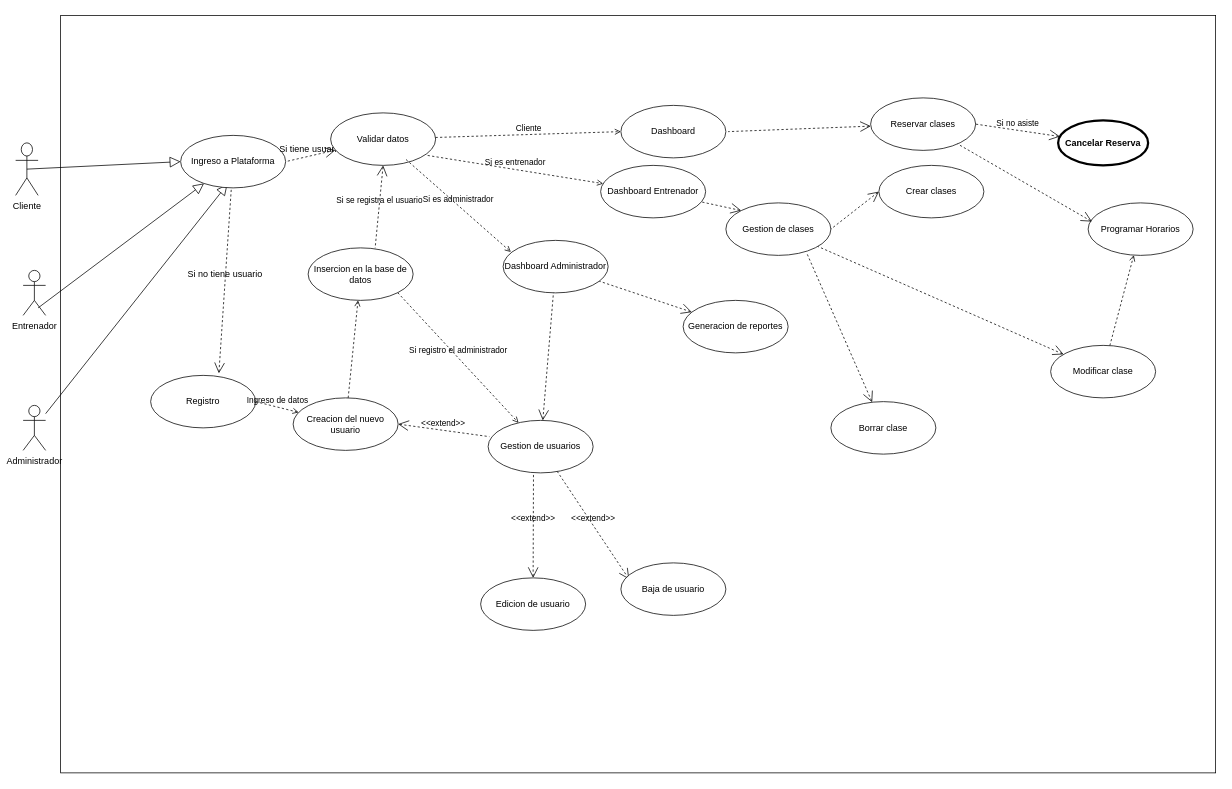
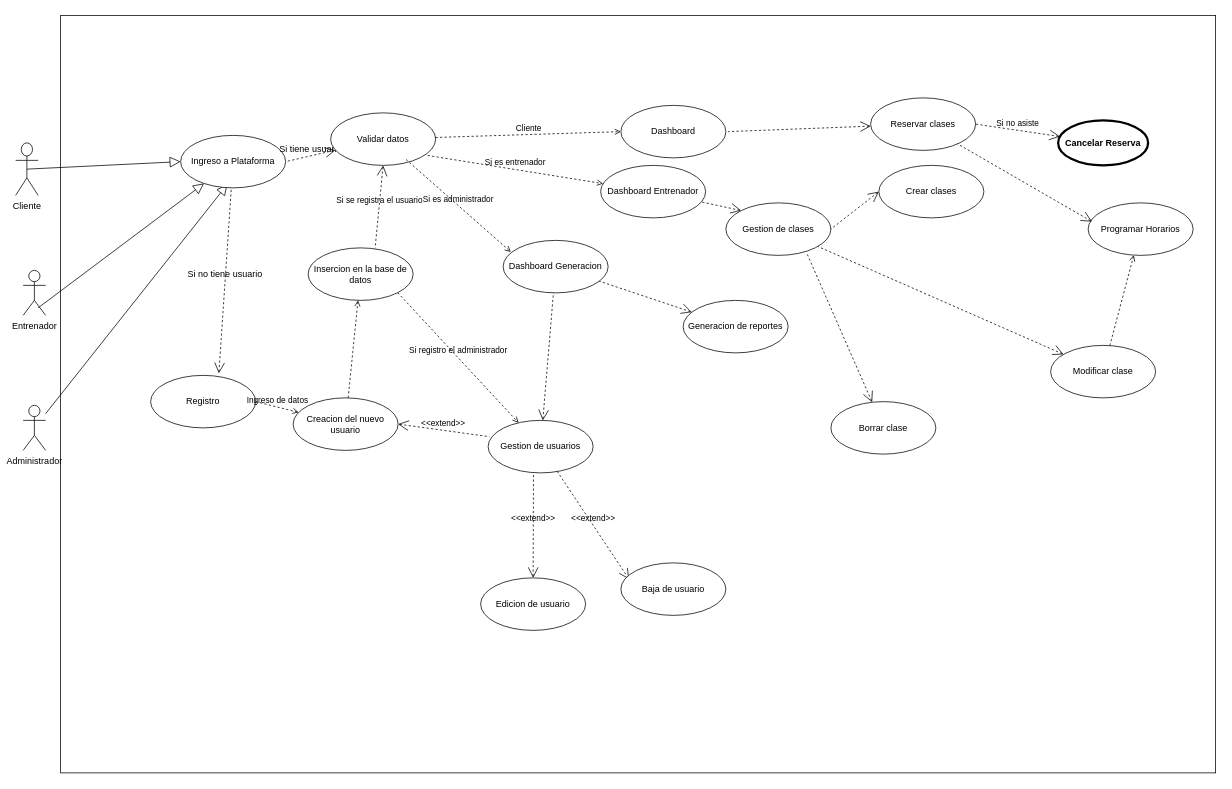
  <mxCell id="0" />
  <mxCell id="1" parent="0" />
  <mxCell id="2" value="" style="shape=rect;html=1;verticalAlign=top;fontStyle=1;whiteSpace=wrap;align=center;" vertex="1" parent="1"><mxGeometry x="80" y="20" width="1540" height="1010" as="geometry" /></mxCell>
  <mxCell id="3" value="Cliente&lt;div&gt;&lt;br&gt;&lt;/div&gt;" style="shape=umlActor;html=1;verticalLabelPosition=bottom;verticalAlign=top;align=center;" vertex="1" parent="1"><mxGeometry x="20" y="190" width="30" height="70" as="geometry" /></mxCell>
  <mxCell id="4" value="Entrenador&lt;div&gt;&lt;br&gt;&lt;/div&gt;" style="shape=umlActor;html=1;verticalLabelPosition=bottom;verticalAlign=top;align=center;" vertex="1" parent="1"><mxGeometry x="30" y="360" width="30" height="60" as="geometry" /></mxCell>
  <mxCell id="5" value="" style="edgeStyle=none;html=1;endArrow=block;endFill=0;endSize=12;verticalAlign=bottom;rounded=0;entryX=0;entryY=0.5;entryDx=0;entryDy=0;exitX=0.5;exitY=0.5;exitDx=0;exitDy=0;exitPerimeter=0;" edge="1" parent="1" source="3" target="9"><mxGeometry width="160" relative="1" as="geometry"><mxPoint x="50" y="280" as="sourcePoint" /><mxPoint x="210" y="280" as="targetPoint" /><Array as="points" /></mxGeometry></mxCell>
  <mxCell id="6" value="" style="edgeStyle=none;html=1;endArrow=block;endFill=0;endSize=12;verticalAlign=bottom;rounded=0;" edge="1" parent="1" target="9"><mxGeometry width="160" relative="1" as="geometry"><mxPoint x="50" y="410" as="sourcePoint" /><mxPoint x="210" y="410" as="targetPoint" /></mxGeometry></mxCell>
  <mxCell id="7" value="" style="edgeStyle=none;html=1;endArrow=block;endFill=0;endSize=12;verticalAlign=bottom;rounded=0;entryX=0.445;entryY=0.934;entryDx=0;entryDy=0;entryPerimeter=0;" edge="1" parent="1" source="8" target="9"><mxGeometry width="160" relative="1" as="geometry"><mxPoint x="60" y="510" as="sourcePoint" /><mxPoint x="220" y="510" as="targetPoint" /></mxGeometry></mxCell>
  <mxCell id="8" value="&lt;div&gt;Administrador&lt;/div&gt;&lt;div&gt;&lt;br&gt;&lt;/div&gt;" style="shape=umlActor;html=1;verticalLabelPosition=bottom;verticalAlign=top;align=center;" vertex="1" parent="1"><mxGeometry x="30" y="540" width="30" height="60" as="geometry" /></mxCell>
  <mxCell id="9" value="Ingreso a Plataforma" style="ellipse;whiteSpace=wrap;html=1;" vertex="1" parent="1"><mxGeometry x="240" y="180" width="140" height="70" as="geometry" /></mxCell>
  <mxCell id="10" value="&lt;span style=&quot;font-size: 12px;&quot;&gt;Si tiene usuario&lt;/span&gt;" style="edgeStyle=none;html=1;startArrow=open;endArrow=none;startSize=12;verticalAlign=bottom;dashed=1;labelBackgroundColor=none;rounded=0;entryX=1;entryY=0.5;entryDx=0;entryDy=0;" edge="1" parent="1" source="12" target="9"><mxGeometry width="160" relative="1" as="geometry"><mxPoint x="271" y="667" as="sourcePoint" /><mxPoint x="295" y="490" as="targetPoint" /></mxGeometry></mxCell>
  <mxCell id="11" value="&lt;span style=&quot;font-size: 12px;&quot;&gt;Si no tiene usuario&lt;/span&gt;" style="edgeStyle=none;html=1;startArrow=open;endArrow=none;startSize=12;verticalAlign=bottom;dashed=1;labelBackgroundColor=none;rounded=0;exitX=0.65;exitY=-0.039;exitDx=0;exitDy=0;exitPerimeter=0;" edge="1" parent="1" source="22" target="9"><mxGeometry width="160" relative="1" as="geometry"><mxPoint x="270" y="530" as="sourcePoint" /><mxPoint x="430" y="530" as="targetPoint" /></mxGeometry></mxCell>
  <mxCell id="12" value="Validar datos" style="ellipse;whiteSpace=wrap;html=1;" vertex="1" parent="1"><mxGeometry x="440" y="150" width="140" height="70" as="geometry" /></mxCell>
  <mxCell id="13" value="Cliente" style="edgeStyle=none;html=1;endArrow=open;verticalAlign=bottom;dashed=1;labelBackgroundColor=none;rounded=0;entryX=0;entryY=0.5;entryDx=0;entryDy=0;" edge="1" parent="1" source="12" target="17"><mxGeometry width="160" relative="1" as="geometry"><mxPoint x="600" y="444.33" as="sourcePoint" /><mxPoint x="760" y="444.33" as="targetPoint" /></mxGeometry></mxCell>
  <mxCell id="14" value="Si es administrador" style="edgeStyle=none;html=1;endArrow=open;verticalAlign=bottom;dashed=1;labelBackgroundColor=none;rounded=0;exitX=0.718;exitY=0.888;exitDx=0;exitDy=0;exitPerimeter=0;entryX=0.074;entryY=0.221;entryDx=0;entryDy=0;entryPerimeter=0;" edge="1" parent="1" source="12" target="36"><mxGeometry width="160" relative="1" as="geometry"><mxPoint x="780" y="690" as="sourcePoint" /><mxPoint x="940" y="690" as="targetPoint" /></mxGeometry></mxCell>
  <mxCell id="15" value="Si es entrenador" style="edgeStyle=none;html=1;endArrow=open;verticalAlign=bottom;dashed=1;labelBackgroundColor=none;rounded=0;exitX=0.924;exitY=0.811;exitDx=0;exitDy=0;exitPerimeter=0;" edge="1" parent="1" source="12" target="24"><mxGeometry width="160" relative="1" as="geometry"><mxPoint x="580" y="460" as="sourcePoint" /><mxPoint x="740" y="460" as="targetPoint" /></mxGeometry></mxCell>
  <mxCell id="16" value="Si se registra el usuario" style="edgeStyle=none;html=1;startArrow=open;endArrow=none;startSize=12;verticalAlign=bottom;dashed=1;labelBackgroundColor=none;rounded=0;exitX=0.5;exitY=1;exitDx=0;exitDy=0;entryX=0.638;entryY=0.006;entryDx=0;entryDy=0;entryPerimeter=0;" edge="1" parent="1" source="12" target="19"><mxGeometry width="160" relative="1" as="geometry"><mxPoint x="540" y="470" as="sourcePoint" /><mxPoint x="560" y="640" as="targetPoint" /></mxGeometry></mxCell>
  <mxCell id="17" value="Dashboard" style="ellipse;whiteSpace=wrap;html=1;" vertex="1" parent="1"><mxGeometry x="827" y="140" width="140" height="70" as="geometry" /></mxCell>
  <mxCell id="18" value="" style="edgeStyle=none;html=1;startArrow=open;endArrow=none;startSize=12;verticalAlign=bottom;dashed=1;labelBackgroundColor=none;rounded=0;" edge="1" parent="1" source="26"><mxGeometry width="160" relative="1" as="geometry"><mxPoint x="1030" y="419.33" as="sourcePoint" /><mxPoint x="970" y="175" as="targetPoint" /></mxGeometry></mxCell>
  <mxCell id="19" value="Insercion en la base de datos" style="ellipse;whiteSpace=wrap;html=1;" vertex="1" parent="1"><mxGeometry x="410" y="330" width="140" height="70" as="geometry" /></mxCell>
  <mxCell id="20" value="Si registro el administrador" style="edgeStyle=none;html=1;endArrow=open;verticalAlign=bottom;dashed=1;labelBackgroundColor=none;rounded=0;exitX=1;exitY=1;exitDx=0;exitDy=0;" edge="1" parent="1" source="19" target="41"><mxGeometry width="160" relative="1" as="geometry"><mxPoint x="530" y="600" as="sourcePoint" /><mxPoint x="690" y="600" as="targetPoint" /></mxGeometry></mxCell>
  <mxCell id="21" value="" style="edgeStyle=none;html=1;endArrow=open;verticalAlign=bottom;dashed=1;labelBackgroundColor=none;rounded=0;" edge="1" parent="1" source="39" target="19"><mxGeometry width="160" relative="1" as="geometry"><mxPoint x="780" y="690" as="sourcePoint" /><mxPoint x="940" y="690" as="targetPoint" /></mxGeometry></mxCell>
  <mxCell id="22" value="Registro" style="ellipse;whiteSpace=wrap;html=1;" vertex="1" parent="1"><mxGeometry x="200" y="500" width="140" height="70" as="geometry" /></mxCell>
  <mxCell id="23" value="Ingreso de datos" style="edgeStyle=none;html=1;endArrow=open;verticalAlign=bottom;dashed=1;labelBackgroundColor=none;rounded=0;exitX=1;exitY=0.5;exitDx=0;exitDy=0;" edge="1" parent="1" source="22" target="39"><mxGeometry width="160" relative="1" as="geometry"><mxPoint x="390" y="370" as="sourcePoint" /><mxPoint x="550" y="370" as="targetPoint" /></mxGeometry></mxCell>
  <mxCell id="24" value="Dashboard Entrenador" style="ellipse;whiteSpace=wrap;html=1;" vertex="1" parent="1"><mxGeometry x="800" y="220" width="140" height="70" as="geometry" /></mxCell>
  <mxCell id="25" value="" style="edgeStyle=none;html=1;startArrow=open;endArrow=none;startSize=12;verticalAlign=bottom;dashed=1;labelBackgroundColor=none;rounded=0;exitX=0;exitY=0;exitDx=0;exitDy=0;" edge="1" parent="1" source="47" target="24"><mxGeometry width="160" relative="1" as="geometry"><mxPoint x="780" y="660" as="sourcePoint" /><mxPoint x="940" y="660" as="targetPoint" /></mxGeometry></mxCell>
  <mxCell id="26" value="Reservar clases" style="ellipse;whiteSpace=wrap;html=1;" vertex="1" parent="1"><mxGeometry x="1160" y="130" width="140" height="70" as="geometry" /></mxCell>
  <mxCell id="27" value="Si no asiste" style="edgeStyle=none;html=1;startArrow=open;endArrow=none;startSize=12;verticalAlign=bottom;dashed=1;labelBackgroundColor=none;rounded=0;entryX=1;entryY=0.5;entryDx=0;entryDy=0;" edge="1" parent="1" source="28" target="26"><mxGeometry width="160" relative="1" as="geometry"><mxPoint x="1160" y="400" as="sourcePoint" /><mxPoint x="1320" y="400" as="targetPoint" /></mxGeometry></mxCell>
  <mxCell id="28" value="Cancelar Reserva" style="shape=ellipse;html=1;strokeWidth=3;fontStyle=1;whiteSpace=wrap;align=center;perimeter=ellipsePerimeter;" vertex="1" parent="1"><mxGeometry x="1410" y="160" width="120" height="60" as="geometry" /></mxCell>
  <mxCell id="29" value="Programar Horarios" style="ellipse;whiteSpace=wrap;html=1;" vertex="1" parent="1"><mxGeometry x="1450" y="270" width="140" height="70" as="geometry" /></mxCell>
  <mxCell id="30" value="" style="edgeStyle=none;html=1;endArrow=open;verticalAlign=bottom;dashed=1;labelBackgroundColor=none;rounded=0;" edge="1" parent="1" source="35" target="29"><mxGeometry width="160" relative="1" as="geometry"><mxPoint x="1000" y="590" as="sourcePoint" /><mxPoint x="1160" y="590" as="targetPoint" /></mxGeometry></mxCell>
  <mxCell id="31" value="" style="edgeStyle=none;html=1;startArrow=open;endArrow=none;startSize=12;verticalAlign=bottom;dashed=1;labelBackgroundColor=none;rounded=0;exitX=0.036;exitY=0.356;exitDx=0;exitDy=0;exitPerimeter=0;" edge="1" parent="1" source="29" target="26"><mxGeometry width="160" relative="1" as="geometry"><mxPoint x="490" y="710" as="sourcePoint" /><mxPoint x="650" y="710" as="targetPoint" /></mxGeometry></mxCell>
  <mxCell id="32" value="Crear clases" style="ellipse;whiteSpace=wrap;html=1;" vertex="1" parent="1"><mxGeometry x="1171" y="220" width="140" height="70" as="geometry" /></mxCell>
  <mxCell id="33" value="" style="edgeStyle=none;html=1;startArrow=open;endArrow=none;startSize=12;verticalAlign=bottom;dashed=1;labelBackgroundColor=none;rounded=0;" edge="1" parent="1" source="35" target="47"><mxGeometry width="160" relative="1" as="geometry"><mxPoint x="910" y="570" as="sourcePoint" /><mxPoint x="1070" y="570" as="targetPoint" /></mxGeometry></mxCell>
  <mxCell id="34" value="Borrar clase" style="ellipse;whiteSpace=wrap;html=1;" vertex="1" parent="1"><mxGeometry x="1107" y="535" width="140" height="70" as="geometry" /></mxCell>
  <mxCell id="35" value="Modificar clase" style="ellipse;whiteSpace=wrap;html=1;" vertex="1" parent="1"><mxGeometry x="1400" y="460" width="140" height="70" as="geometry" /></mxCell>
- <mxCell id="36" value="Dashboard Administrador" style="ellipse;whiteSpace=wrap;html=1;" vertex="1" parent="1"><mxGeometry x="670" y="320" width="140" height="70" as="geometry" /></mxCell>
+ <mxCell id="36" value="Dashboard Generacion" style="ellipse;whiteSpace=wrap;html=1;" vertex="1" parent="1"><mxGeometry x="670" y="320" width="140" height="70" as="geometry" /></mxCell>
  <mxCell id="37" value="" style="edgeStyle=none;html=1;startArrow=open;endArrow=none;startSize=12;verticalAlign=bottom;dashed=1;labelBackgroundColor=none;rounded=0;" edge="1" parent="1" source="41" target="36"><mxGeometry width="160" relative="1" as="geometry"><mxPoint x="600" y="810" as="sourcePoint" /><mxPoint x="760" y="810" as="targetPoint" /></mxGeometry></mxCell>
  <mxCell id="38" value="" style="edgeStyle=none;html=1;startArrow=open;endArrow=none;startSize=12;verticalAlign=bottom;dashed=1;labelBackgroundColor=none;rounded=0;" edge="1" parent="1" source="45" target="36"><mxGeometry width="160" relative="1" as="geometry"><mxPoint x="780" y="850" as="sourcePoint" /><mxPoint x="940" y="850" as="targetPoint" /></mxGeometry></mxCell>
  <mxCell id="39" value="Creacion del nuevo&lt;div&gt;usuario&lt;/div&gt;" style="ellipse;whiteSpace=wrap;html=1;" vertex="1" parent="1"><mxGeometry x="390" y="530" width="140" height="70" as="geometry" /></mxCell>
  <mxCell id="40" value="&amp;lt;&amp;lt;extend&amp;gt;&amp;gt;" style="edgeStyle=none;html=1;startArrow=open;endArrow=none;startSize=12;verticalAlign=bottom;dashed=1;labelBackgroundColor=none;rounded=0;exitX=1;exitY=0.5;exitDx=0;exitDy=0;entryX=0.012;entryY=0.31;entryDx=0;entryDy=0;entryPerimeter=0;" edge="1" parent="1" source="39" target="41"><mxGeometry width="160" relative="1" as="geometry"><mxPoint x="520" y="850" as="sourcePoint" /><mxPoint x="680" y="850" as="targetPoint" /></mxGeometry></mxCell>
  <mxCell id="41" value="Gestion de usuarios" style="ellipse;whiteSpace=wrap;html=1;" vertex="1" parent="1"><mxGeometry x="650" y="560" width="140" height="70" as="geometry" /></mxCell>
  <mxCell id="42" value="&amp;lt;&amp;lt;extend&amp;gt;&amp;gt;" style="edgeStyle=none;html=1;startArrow=open;endArrow=none;startSize=12;verticalAlign=bottom;dashed=1;labelBackgroundColor=none;rounded=0;entryX=0.432;entryY=1.014;entryDx=0;entryDy=0;entryPerimeter=0;" edge="1" parent="1" source="44" target="41"><mxGeometry width="160" relative="1" as="geometry"><mxPoint x="590" y="908.75" as="sourcePoint" /><mxPoint x="750" y="908.75" as="targetPoint" /></mxGeometry></mxCell>
  <mxCell id="43" value="&amp;lt;&amp;lt;extend&amp;gt;&amp;gt;" style="edgeStyle=none;html=1;startArrow=open;endArrow=none;startSize=12;verticalAlign=bottom;dashed=1;labelBackgroundColor=none;rounded=0;exitX=0.079;exitY=0.314;exitDx=0;exitDy=0;exitPerimeter=0;" edge="1" parent="1" source="46" target="41"><mxGeometry width="160" relative="1" as="geometry"><mxPoint x="770" y="820" as="sourcePoint" /><mxPoint x="930" y="820" as="targetPoint" /></mxGeometry></mxCell>
  <mxCell id="44" value="Edicion de usuario" style="ellipse;whiteSpace=wrap;html=1;" vertex="1" parent="1"><mxGeometry x="640" y="770" width="140" height="70" as="geometry" /></mxCell>
  <mxCell id="45" value="Generacion de reportes" style="ellipse;whiteSpace=wrap;html=1;" vertex="1" parent="1"><mxGeometry x="910" y="400" width="140" height="70" as="geometry" /></mxCell>
  <mxCell id="46" value="Baja de usuario" style="ellipse;whiteSpace=wrap;html=1;" vertex="1" parent="1"><mxGeometry x="827" y="750" width="140" height="70" as="geometry" /></mxCell>
  <mxCell id="47" value="Gestion de clases" style="ellipse;whiteSpace=wrap;html=1;" vertex="1" parent="1"><mxGeometry x="967" y="270" width="140" height="70" as="geometry" /></mxCell>
  <mxCell id="48" value="" style="edgeStyle=none;html=1;startArrow=open;endArrow=none;startSize=12;verticalAlign=bottom;dashed=1;labelBackgroundColor=none;rounded=0;exitX=0;exitY=0.5;exitDx=0;exitDy=0;entryX=1;entryY=0.5;entryDx=0;entryDy=0;" edge="1" parent="1" source="32" target="47"><mxGeometry width="160" relative="1" as="geometry"><mxPoint x="1231" y="524" as="sourcePoint" /><mxPoint x="1160" y="280" as="targetPoint" /></mxGeometry></mxCell>
  <mxCell id="49" value="" style="edgeStyle=none;html=1;startArrow=open;endArrow=none;startSize=12;verticalAlign=bottom;dashed=1;labelBackgroundColor=none;rounded=0;entryX=0.77;entryY=0.955;entryDx=0;entryDy=0;entryPerimeter=0;" edge="1" parent="1" source="34" target="47"><mxGeometry width="160" relative="1" as="geometry"><mxPoint x="1241" y="534" as="sourcePoint" /><mxPoint x="1170" y="290" as="targetPoint" /></mxGeometry></mxCell>
